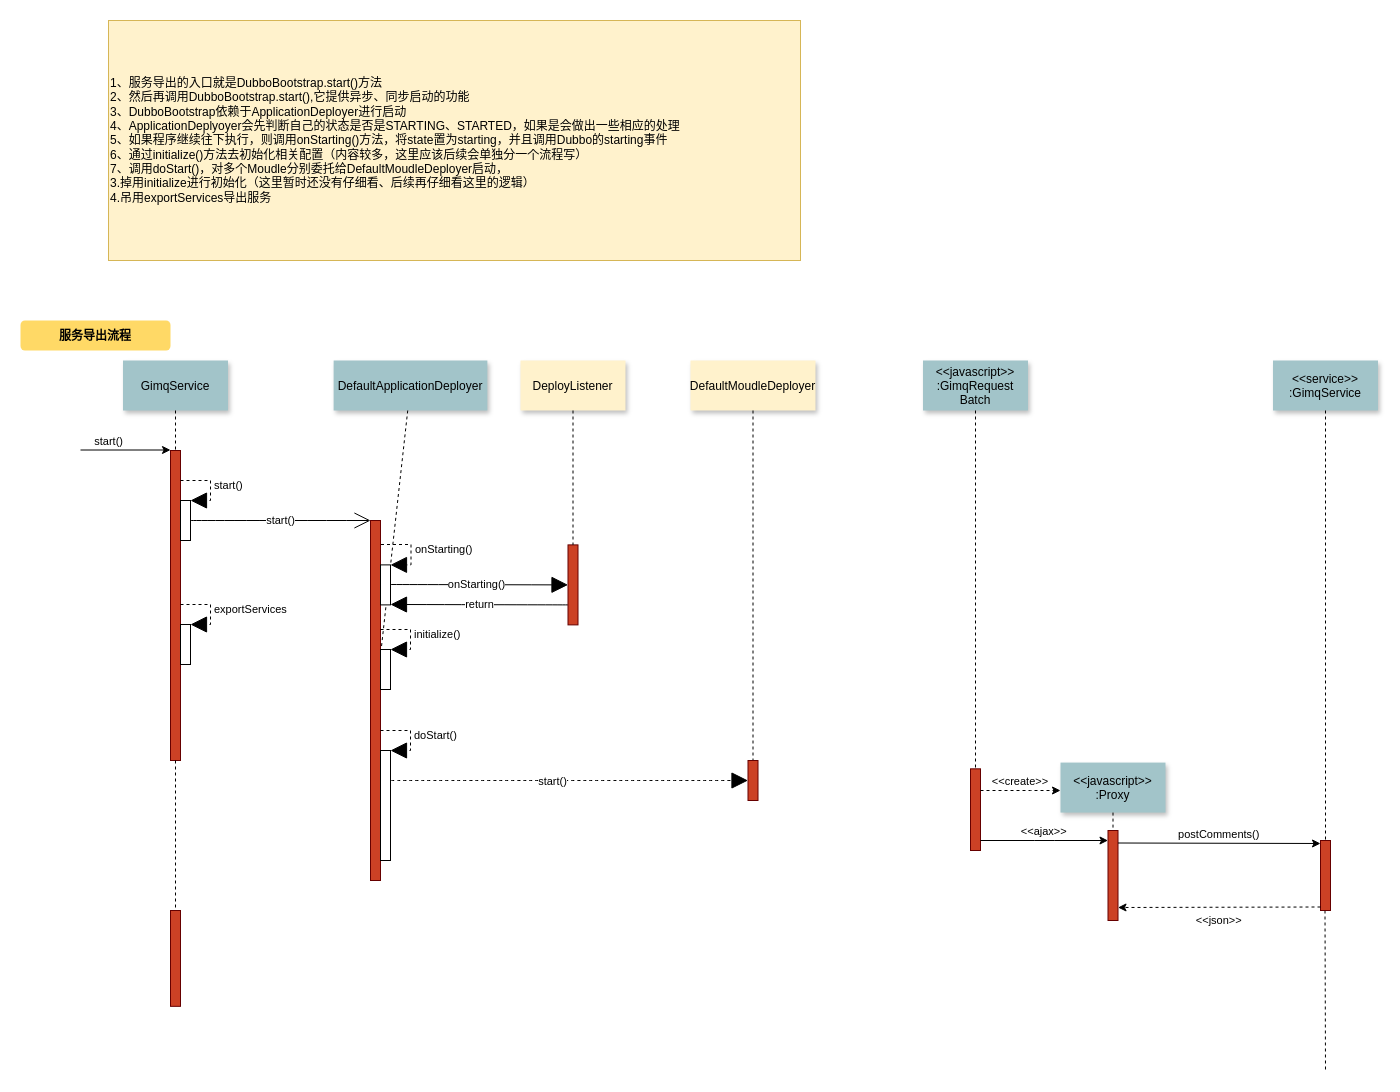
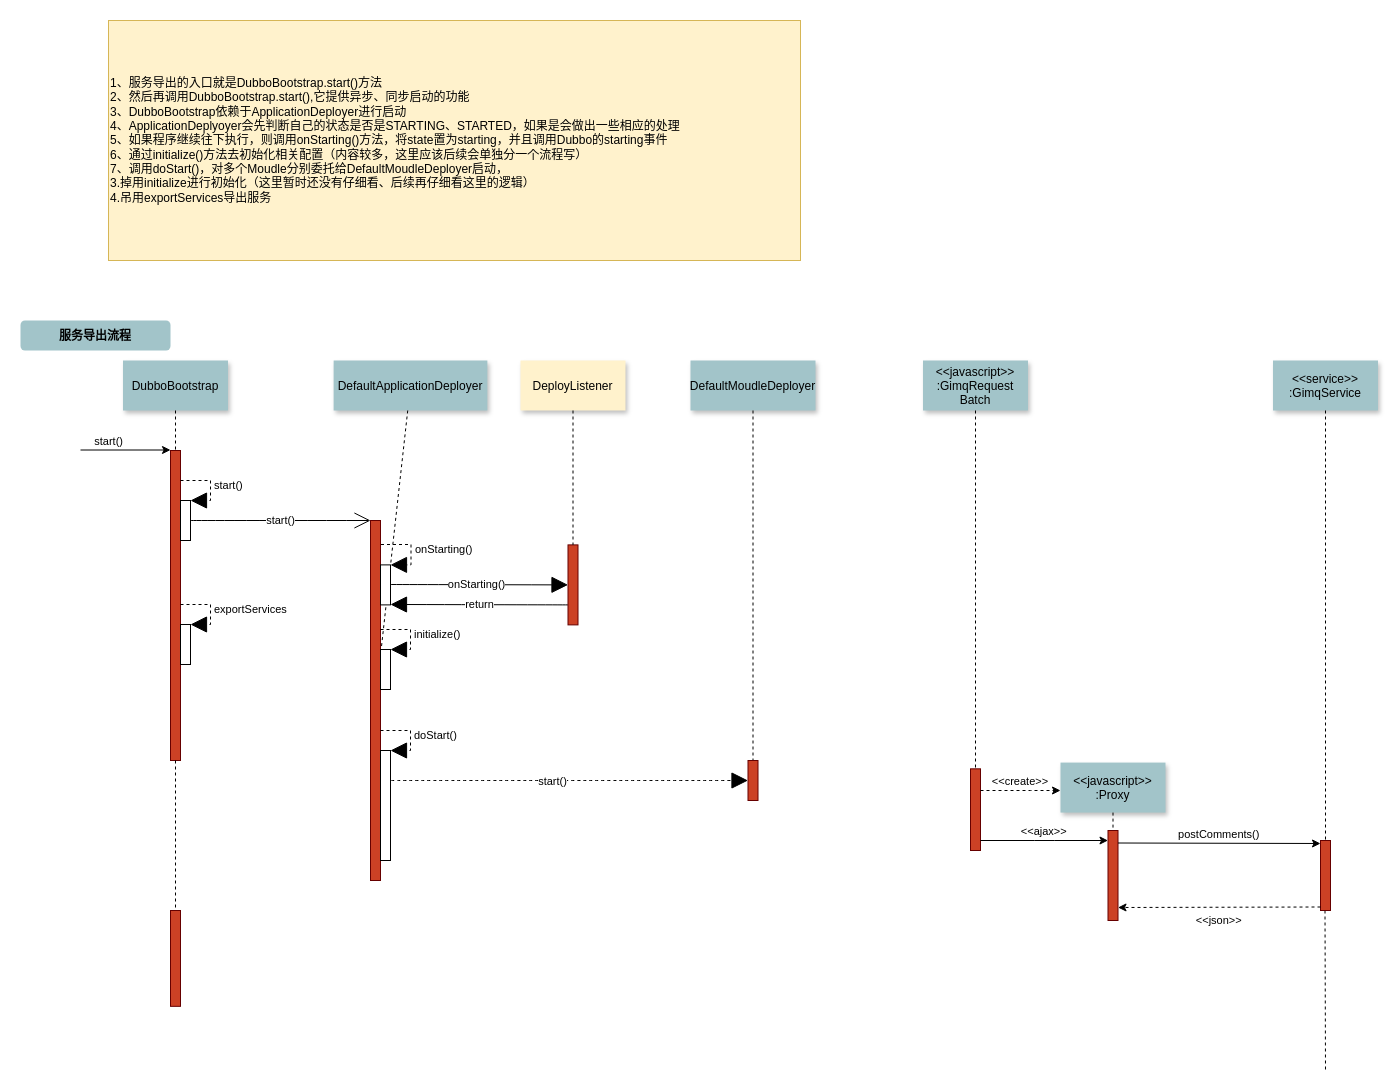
  <mxCell id="0" />
  <mxCell id="1" parent="0" />
  <mxCell id="2" value="" style="edgeStyle=elbowEdgeStyle;elbow=horizontal;endArrow=none;dashed=1" parent="1" edge="1"><mxGeometry x="1460" y="437.894" width="100" height="100" as="geometry"><mxPoint x="1324.5" y="910" as="sourcePoint" /><mxPoint x="1324.5" y="1070" as="targetPoint" /></mxGeometry></mxCell>
  <mxCell id="3" value="" style="fillColor=#CC4125;strokeColor=#660000" parent="1" vertex="1"><mxGeometry x="170" y="450" width="10" height="310" as="geometry" /></mxCell>
  <mxCell id="4" value="start()" style="edgeStyle=none;verticalLabelPosition=top;verticalAlign=bottom;labelPosition=left;align=right" parent="1" edge="1"><mxGeometry x="110" y="49.5" width="100" height="100" as="geometry"><mxPoint x="80" y="449.5" as="sourcePoint" /><mxPoint x="170" y="449.5" as="targetPoint" /></mxGeometry></mxCell>
- <mxCell id="5" value="GimqService" style="shadow=1;fillColor=#A2C4C9;strokeColor=none" parent="1" vertex="1"><mxGeometry x="122.5" y="360" width="105" height="50" as="geometry" /></mxCell>
+ <mxCell id="5" value="DubboBootstrap" style="shadow=1;fillColor=#A2C4C9;strokeColor=none" parent="1" vertex="1"><mxGeometry x="122.5" y="360" width="105" height="50" as="geometry" /></mxCell>
  <mxCell id="6" value="" style="fillColor=#CC4125;strokeColor=#660000" parent="1" vertex="1"><mxGeometry x="370" y="520" width="10" height="360" as="geometry" /></mxCell>
  <mxCell id="7" value="DefaultApplicationDeployer" style="shadow=1;fillColor=#A2C4C9;strokeColor=none" parent="1" vertex="1"><mxGeometry x="333.13" y="360" width="153.75" height="50" as="geometry" /></mxCell>
  <mxCell id="8" value="" style="edgeStyle=none;endArrow=none;dashed=1" parent="1" source="7" target="6" edge="1"><mxGeometry x="272.335" y="165" width="100" height="100" as="geometry"><mxPoint x="317.259" y="410" as="sourcePoint" /><mxPoint x="317.576" y="465" as="targetPoint" /></mxGeometry></mxCell>
  <mxCell id="9" value="return" style="edgeStyle=none;curved=1;rounded=0;orthogonalLoop=1;jettySize=auto;html=1;exitX=0;exitY=0.75;exitDx=0;exitDy=0;entryX=1;entryY=0.99;entryDx=0;entryDy=0;entryPerimeter=0;endArrow=block;startSize=14;endSize=14;sourcePerimeterSpacing=8;targetPerimeterSpacing=8;endFill=1;" edge="1" parent="1" source="10" target="40"><mxGeometry relative="1" as="geometry" /></mxCell>
  <mxCell id="10" value="" style="fillColor=#CC4125;strokeColor=#660000" parent="1" vertex="1"><mxGeometry x="567.5" y="544.394" width="10" height="80" as="geometry" /></mxCell>
  <mxCell id="11" value="DeployListener" style="shadow=1;fillColor=#fff2cc;strokeColor=none;" parent="1" vertex="1"><mxGeometry x="520" y="360" width="105" height="50" as="geometry" /></mxCell>
  <mxCell id="12" value="" style="edgeStyle=none;endArrow=none;dashed=1" parent="1" source="11" target="10" edge="1"><mxGeometry x="566.988" y="175.0" width="100" height="100" as="geometry"><mxPoint x="597.153" y="410" as="sourcePoint" /><mxPoint x="597.153" y="560" as="targetPoint" /></mxGeometry></mxCell>
- <mxCell id="13" value="DefaultMoudleDeployer" style="shadow=1;fillColor=#fff2cc;strokeColor=none;" parent="1" vertex="1"><mxGeometry x="690" y="360" width="125" height="50" as="geometry" /></mxCell>
+ <mxCell id="13" value="DefaultMoudleDeployer" style="shadow=1;fillColor=#A2C4C9;strokeColor=none" parent="1" vertex="1"><mxGeometry x="690" y="360" width="125" height="50" as="geometry" /></mxCell>
  <mxCell id="14" value="" style="edgeStyle=none;endArrow=none;dashed=1" parent="1" source="13" target="15" edge="1"><mxGeometry x="727.335" y="165" width="100" height="100" as="geometry"><mxPoint x="772.259" y="410" as="sourcePoint" /><mxPoint x="772.576" y="465" as="targetPoint" /></mxGeometry></mxCell>
  <mxCell id="15" value="" style="fillColor=#CC4125;strokeColor=#660000" parent="1" vertex="1"><mxGeometry x="747.5" y="760.004" width="10" height="40" as="geometry" /></mxCell>
  <mxCell id="16" value="&lt;&lt;javascript&gt;&gt;&#10;:GimqRequest&#10;Batch" style="shadow=1;fillColor=#A2C4C9;strokeColor=none" parent="1" vertex="1"><mxGeometry x="922.5" y="360" width="105" height="50" as="geometry" /></mxCell>
  <mxCell id="17" value="" style="edgeStyle=elbowEdgeStyle;elbow=horizontal;endArrow=none;dashed=1" parent="1" source="5" target="3" edge="1"><mxGeometry x="230.0" y="310" width="100" height="100" as="geometry"><mxPoint x="200" y="710" as="sourcePoint" /><mxPoint x="300" y="610" as="targetPoint" /></mxGeometry></mxCell>
  <mxCell id="18" value="" style="edgeStyle=none;dashed=1;endArrow=none;entryX=0.5;entryY=0;entryDx=0;entryDy=0;" parent="1" source="3" target="36" edge="1"><mxGeometry x="50" y="300" width="100" height="100" as="geometry"><mxPoint x="20" y="700" as="sourcePoint" /><mxPoint x="175" y="660" as="targetPoint" /></mxGeometry></mxCell>
  <mxCell id="19" value="" style="fillColor=#CC4125;strokeColor=#660000" parent="1" vertex="1"><mxGeometry x="970" y="768.333" width="10" height="81.667" as="geometry" /></mxCell>
  <mxCell id="20" value="" style="edgeStyle=none;endArrow=none;dashed=1" parent="1" source="16" target="19" edge="1"><mxGeometry x="956.571" y="205" width="100" height="100" as="geometry"><mxPoint x="1001.736" y="450" as="sourcePoint" /><mxPoint x="1001.736" y="629.394" as="targetPoint" /></mxGeometry></mxCell>
  <mxCell id="21" value="&lt;&lt;javascript&gt;&gt;&#10;:Proxy" style="shadow=1;fillColor=#A2C4C9;strokeColor=none" parent="1" vertex="1"><mxGeometry x="1060" y="762.083" width="105" height="50" as="geometry" /></mxCell>
  <mxCell id="22" value="" style="edgeStyle=none;endArrow=none;dashed=1" parent="1" source="21" target="23" edge="1"><mxGeometry x="1204.071" y="380.087" width="100" height="100" as="geometry"><mxPoint x="1249.236" y="625.087" as="sourcePoint" /><mxPoint x="1320" y="745.087" as="targetPoint" /></mxGeometry></mxCell>
  <mxCell id="23" value="" style="fillColor=#CC4125;strokeColor=#660000" parent="1" vertex="1"><mxGeometry x="1107.5" y="830" width="10" height="90" as="geometry" /></mxCell>
  <mxCell id="24" value="" style="fillColor=#CC4125;strokeColor=#660000" parent="1" vertex="1"><mxGeometry x="1320" y="840" width="10" height="70" as="geometry" /></mxCell>
  <mxCell id="25" value="&lt;&lt;create&gt;&gt;" style="edgeStyle=elbowEdgeStyle;elbow=vertical;verticalLabelPosition=top;verticalAlign=bottom;dashed=1" parent="1" source="19" target="21" edge="1"><mxGeometry x="901.25" y="322.5" width="100" height="100" as="geometry"><mxPoint x="1001.25" y="651.894" as="sourcePoint" /><mxPoint x="1118.75" y="651.894" as="targetPoint" /><Array as="points" /></mxGeometry></mxCell>
  <mxCell id="26" value="&lt;&lt;ajax&gt;&gt;" style="edgeStyle=elbowEdgeStyle;elbow=vertical;verticalLabelPosition=top;verticalAlign=bottom" parent="1" source="19" target="23" edge="1"><mxGeometry x="1065" y="359.5" width="100" height="100" as="geometry"><mxPoint x="1014.784" y="659.5" as="sourcePoint" /><mxPoint x="1165" y="659.5" as="targetPoint" /><Array as="points" /></mxGeometry></mxCell>
  <mxCell id="27" value="postComments()" style="edgeStyle=elbowEdgeStyle;elbow=vertical;verticalLabelPosition=top;verticalAlign=bottom" parent="1" edge="1"><mxGeometry x="1225" y="309.5" width="100" height="100" as="geometry"><mxPoint x="1117.5" y="842.5" as="sourcePoint" /><mxPoint x="1320" y="842.5" as="targetPoint" /><Array as="points" /></mxGeometry></mxCell>
  <mxCell id="28" value="&lt;&lt;json&gt;&gt;" style="edgeStyle=elbowEdgeStyle;elbow=vertical;dashed=1;verticalLabelPosition=bottom;verticalAlign=top" parent="1" edge="1"><mxGeometry x="1075" y="396" width="100" height="100" as="geometry"><mxPoint x="1320" y="906.5" as="sourcePoint" /><mxPoint x="1117.5" y="906.5" as="targetPoint" /><Array as="points" /></mxGeometry></mxCell>
  <mxCell id="29" value="&lt;&lt;service&gt;&gt;&#10;:GimqService" style="shadow=1;fillColor=#A2C4C9;strokeColor=none" parent="1" vertex="1"><mxGeometry x="1272.5" y="360" width="105" height="50" as="geometry" /></mxCell>
  <mxCell id="30" value="" style="edgeStyle=none;endArrow=none;dashed=1" parent="1" source="29" target="24" edge="1"><mxGeometry x="1174.071" y="210" width="100" height="100" as="geometry"><mxPoint x="1192.5" y="415" as="sourcePoint" /><mxPoint x="1192.5" y="745" as="targetPoint" /></mxGeometry></mxCell>
- <mxCell id="31" value="服务导出流程" style="rounded=1;fontStyle=1;fillColor=#FFD966;strokeColor=none" parent="1" vertex="1"><mxGeometry x="20" y="320" width="150" height="30" as="geometry" /></mxCell>
+ <mxCell id="31" value="服务导出流程" style="rounded=1;fontStyle=1;fillColor=#a2c4c9;strokeColor=none;" parent="1" vertex="1"><mxGeometry x="20" y="320" width="150" height="30" as="geometry" /></mxCell>
  <mxCell id="32" value="start()" style="edgeStyle=none;curved=1;rounded=0;orthogonalLoop=1;jettySize=auto;html=1;endArrow=open;startSize=14;endSize=14;sourcePerimeterSpacing=8;targetPerimeterSpacing=8;entryX=0;entryY=0;entryDx=0;entryDy=0;" edge="1" parent="1" target="6"><mxGeometry relative="1" as="geometry"><mxPoint x="190" y="520" as="sourcePoint" /><mxPoint x="420" y="520" as="targetPoint" /></mxGeometry></mxCell>
  <mxCell id="33" value="" style="html=1;points=[];perimeter=orthogonalPerimeter;hachureGap=4;pointerEvents=0;" parent="1" vertex="1"><mxGeometry x="180" y="500" width="10" height="40" as="geometry" /></mxCell>
  <mxCell id="34" value="start()" style="edgeStyle=orthogonalEdgeStyle;html=1;align=left;spacingLeft=2;endArrow=block;rounded=0;entryX=1;entryY=0;startSize=14;endSize=14;sourcePerimeterSpacing=8;targetPerimeterSpacing=8;dashed=1;" parent="1" target="33" edge="1"><mxGeometry relative="1" as="geometry"><mxPoint x="180" y="480" as="sourcePoint" /><Array as="points"><mxPoint x="210" y="480" /></Array></mxGeometry></mxCell>
  <mxCell id="35" value="1、服务导出的入口就是DubboBootstrap.start()方法&lt;br&gt;2、然后再调用DubboBootstrap.start(),它提供异步、同步启动的功能&lt;br&gt;3、DubboBootstrap依赖于ApplicationDeployer进行启动&lt;br&gt;4、ApplicationDeplyoyer会先判断自己的状态是否是STARTING、STARTED，如果是会做出一些相应的处理&lt;br&gt;5、如果程序继续往下执行，则调用onStarting()方法，将state置为starting，并且调用Dubbo的starting事件&lt;br&gt;6、通过initialize()方法去初始化相关配置（内容较多，这里应该后续会单独分一个流程写）&lt;br&gt;7、调用doStart()，对多个Moudle分别委托给DefaultMoudleDeployer启动，&lt;br&gt;3.掉用initialize进行初始化（这里暂时还没有仔细看、后续再仔细看这里的逻辑）&lt;br&gt;4.吊用exportServices导出服务" style="rounded=0;whiteSpace=wrap;html=1;hachureGap=4;pointerEvents=0;fillColor=#fff2cc;strokeColor=#d6b656;align=left;" parent="1" vertex="1"><mxGeometry x="108" y="20" width="692" height="240" as="geometry" /></mxCell>
  <mxCell id="36" value="" style="fillColor=#CC4125;strokeColor=#660000" parent="1" vertex="1"><mxGeometry x="170" y="909.997" width="10" height="95.833" as="geometry" /></mxCell>
  <mxCell id="37" value="" style="html=1;points=[];perimeter=orthogonalPerimeter;hachureGap=4;pointerEvents=0;" parent="1" vertex="1"><mxGeometry x="180" y="624" width="10" height="40" as="geometry" /></mxCell>
  <mxCell id="38" value="exportServices" style="edgeStyle=orthogonalEdgeStyle;html=1;align=left;spacingLeft=2;endArrow=block;rounded=0;entryX=1;entryY=0;startSize=14;endSize=14;sourcePerimeterSpacing=8;targetPerimeterSpacing=8;dashed=1;" parent="1" target="37" edge="1"><mxGeometry relative="1" as="geometry"><mxPoint x="180" y="604" as="sourcePoint" /><Array as="points"><mxPoint x="210" y="604" /></Array></mxGeometry></mxCell>
  <mxCell id="39" value="onStarting()" style="edgeStyle=none;curved=1;rounded=0;orthogonalLoop=1;jettySize=auto;html=1;entryX=0;entryY=0.5;entryDx=0;entryDy=0;endArrow=block;startSize=14;endSize=14;sourcePerimeterSpacing=8;targetPerimeterSpacing=8;endFill=1;" edge="1" parent="1" target="10"><mxGeometry relative="1" as="geometry"><mxPoint x="385.5" y="584" as="sourcePoint" /></mxGeometry></mxCell>
  <mxCell id="40" value="" style="html=1;points=[];perimeter=orthogonalPerimeter;hachureGap=4;pointerEvents=0;" vertex="1" parent="1"><mxGeometry x="380" y="564.39" width="10" height="40" as="geometry" /></mxCell>
  <mxCell id="41" value="onStarting()" style="edgeStyle=orthogonalEdgeStyle;html=1;align=left;spacingLeft=2;endArrow=block;rounded=0;entryX=1;entryY=0;startSize=14;endSize=14;sourcePerimeterSpacing=8;targetPerimeterSpacing=8;dashed=1;" edge="1" target="40" parent="1"><mxGeometry relative="1" as="geometry"><mxPoint x="380.5" y="544" as="sourcePoint" /><Array as="points"><mxPoint x="410.5" y="544" /></Array></mxGeometry></mxCell>
  <mxCell id="42" value="" style="html=1;points=[];perimeter=orthogonalPerimeter;hachureGap=4;pointerEvents=0;" vertex="1" parent="1"><mxGeometry x="380" y="649" width="10" height="40" as="geometry" /></mxCell>
  <mxCell id="43" value="initialize()" style="edgeStyle=orthogonalEdgeStyle;html=1;align=left;spacingLeft=2;endArrow=block;rounded=0;entryX=1;entryY=0;startSize=14;endSize=14;sourcePerimeterSpacing=8;targetPerimeterSpacing=8;dashed=1;" edge="1" target="42" parent="1"><mxGeometry relative="1" as="geometry"><mxPoint x="380" y="629" as="sourcePoint" /><Array as="points"><mxPoint x="410" y="629" /></Array></mxGeometry></mxCell>
  <mxCell id="44" style="edgeStyle=none;curved=1;rounded=0;orthogonalLoop=1;jettySize=auto;html=1;entryX=0;entryY=0.5;entryDx=0;entryDy=0;dashed=1;endArrow=block;endFill=1;startSize=14;endSize=14;sourcePerimeterSpacing=8;targetPerimeterSpacing=8;" edge="1" parent="1" target="15"><mxGeometry relative="1" as="geometry"><mxPoint x="385" y="780" as="sourcePoint" /></mxGeometry></mxCell>
  <mxCell id="45" value="start()" style="edgeLabel;html=1;align=center;verticalAlign=middle;resizable=0;points=[];" vertex="1" connectable="0" parent="44"><mxGeometry x="-0.077" relative="1" as="geometry"><mxPoint as="offset" /></mxGeometry></mxCell>
  <mxCell id="46" value="" style="html=1;points=[];perimeter=orthogonalPerimeter;hachureGap=4;pointerEvents=0;" vertex="1" parent="1"><mxGeometry x="380" y="750" width="10" height="110" as="geometry" /></mxCell>
  <mxCell id="47" value="doStart()" style="edgeStyle=orthogonalEdgeStyle;html=1;align=left;spacingLeft=2;endArrow=block;rounded=0;entryX=1;entryY=0;startSize=14;endSize=14;sourcePerimeterSpacing=8;targetPerimeterSpacing=8;dashed=1;" edge="1" target="46" parent="1"><mxGeometry relative="1" as="geometry"><mxPoint x="380" y="730" as="sourcePoint" /><Array as="points"><mxPoint x="410" y="730" /></Array></mxGeometry></mxCell>
